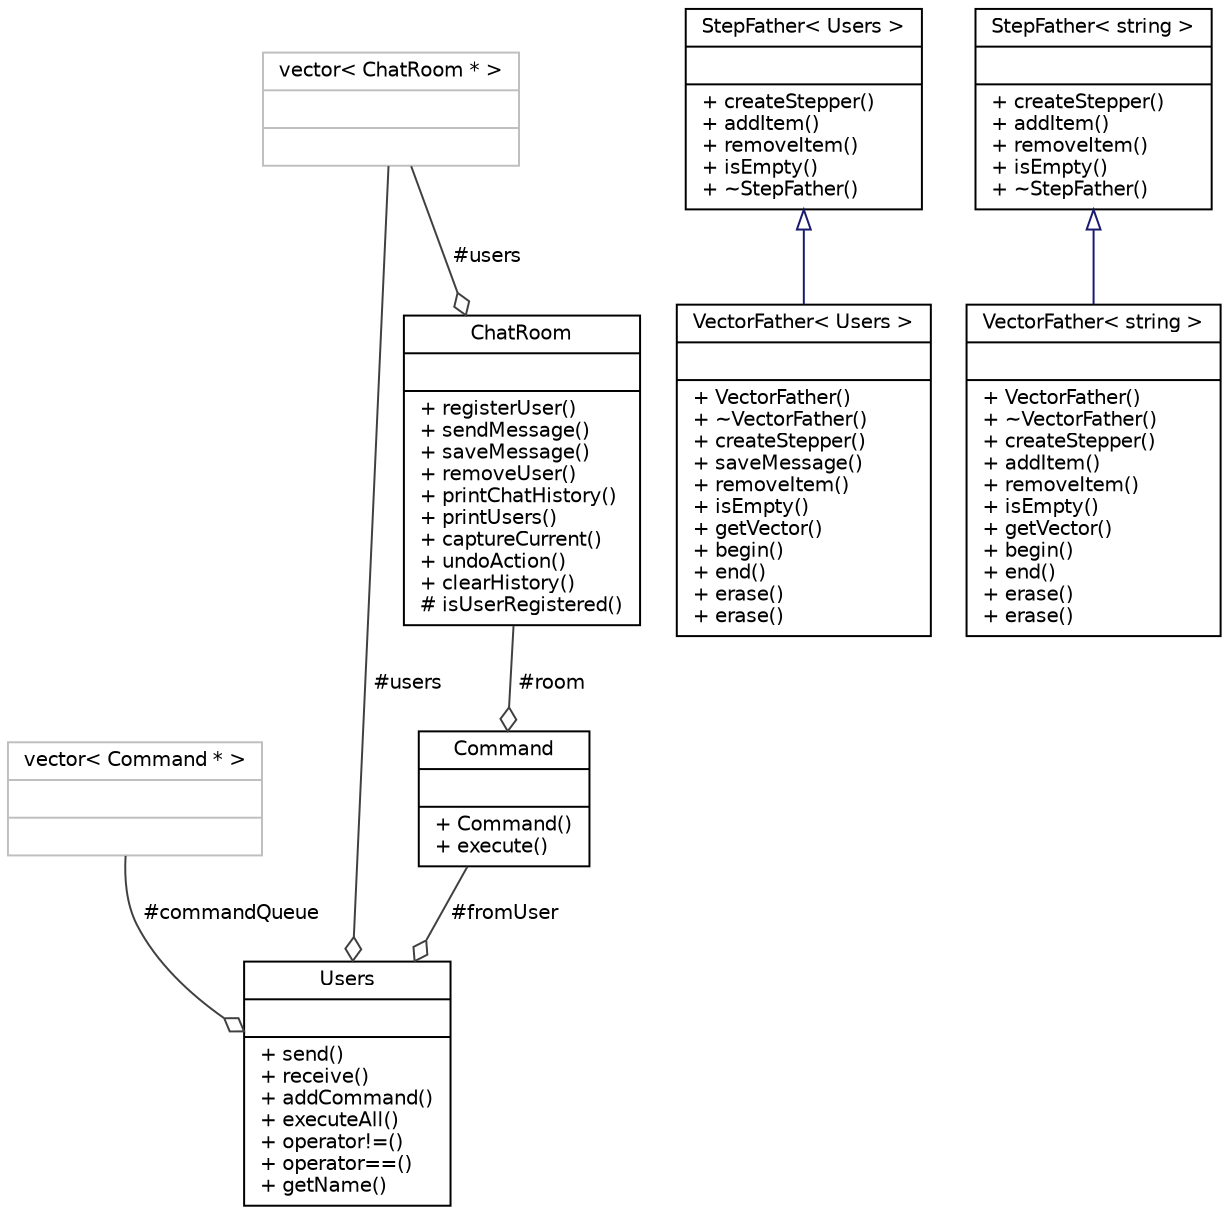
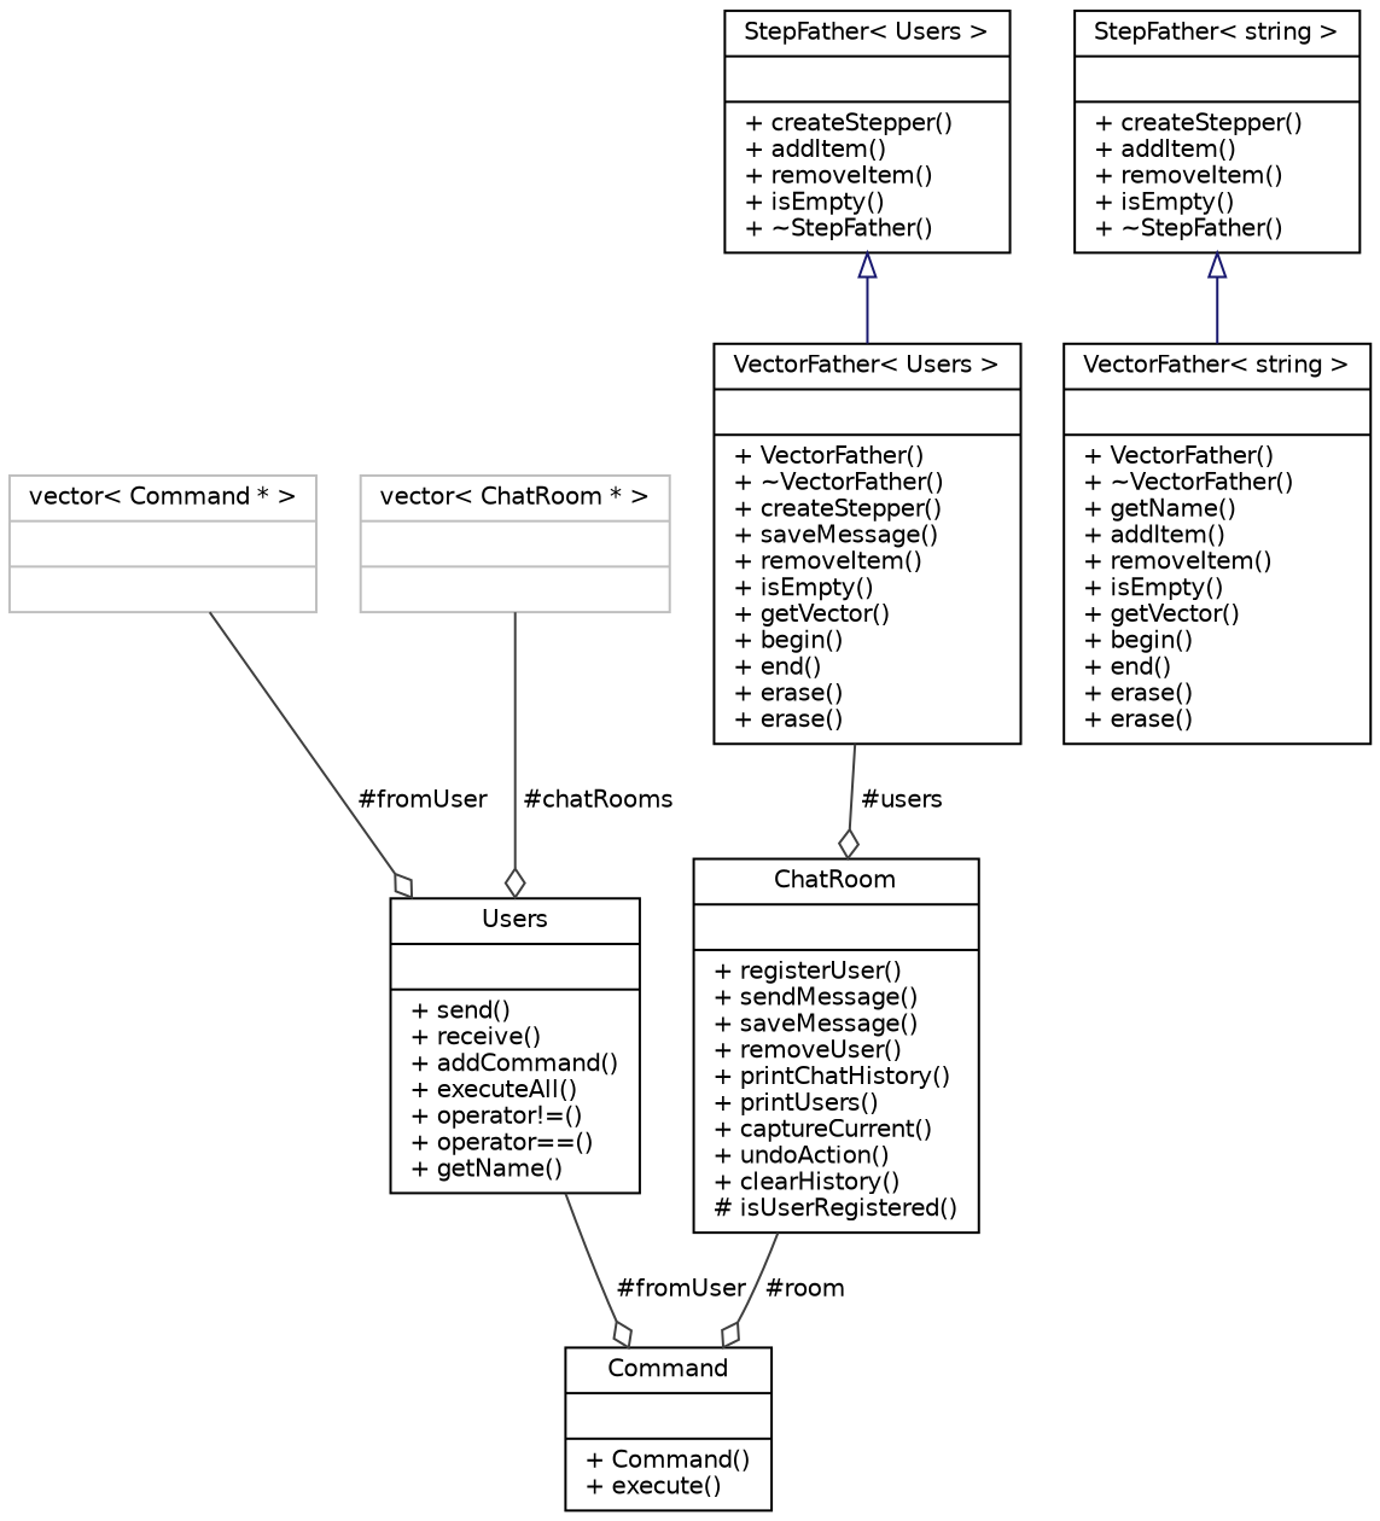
  digraph {
    node [color=black fillcolor=white fontname=Helvetica fontsize=10 shape=record style=filled]
    edge [arrowhead=odiamond color=grey25 fontname=Helvetica fontsize=10 labelfontname=Helvetica labelfontsize=10 style=solid]
    n1 [height=0.2 label="{Command\n||+ Command()\l+ execute()\l}" width=0.4]
    n2 [height=0.2 label="{Users\n||+ send()\l+ receive()\l+ addCommand()\l+ executeAll()\l+ operator!=()\l+ operator==()\l+ getName()\l}" width=0.4]
    n3 [color=grey75 height=0.2 label="{vector\< Command * \>\n||}" width=0.4]
    n4 [color=grey75 height=0.2 label="{vector\< ChatRoom * \>\n||}" width=0.4]
    n5 [height=0.2 label="{ChatRoom\n||+ registerUser()\l+ sendMessage()\l+ saveMessage()\l+ removeUser()\l+ printChatHistory()\l+ printUsers()\l+ captureCurrent()\l+ undoAction()\l+ clearHistory()\l# isUserRegistered()\l}" width=0.4]
    n6 [height=0.2 label="{VectorFather\< Users \>\n||+ VectorFather()\l+ ~VectorFather()\l+ createStepper()\l+ saveMessage()\l+ removeItem()\l+ isEmpty()\l+ getVector()\l+ begin()\l+ end()\l+ erase()\l+ erase()\l}" width=0.4]
    n7 [height=0.2 label="{StepFather\< Users \>\n||+ createStepper()\l+ addItem()\l+ removeItem()\l+ isEmpty()\l+ ~StepFather()\l}" width=0.4]
-   n8 [height=0.2 label="{VectorFather\< string \>\n||+ VectorFather()\l+ ~VectorFather()\l+ createStepper()\l+ addItem()\l+ removeItem()\l+ isEmpty()\l+ getVector()\l+ begin()\l+ end()\l+ erase()\l+ erase()\l}" width=0.4]
+   n8 [height=0.2 label="{VectorFather\< string \>\n||+ VectorFather()\l+ ~VectorFather()\l+ getName()\l+ addItem()\l+ removeItem()\l+ isEmpty()\l+ getVector()\l+ begin()\l+ end()\l+ erase()\l+ erase()\l}" width=0.4]
    n9 [height=0.2 label="{StepFather\< string \>\n||+ createStepper()\l+ addItem()\l+ removeItem()\l+ isEmpty()\l+ ~StepFather()\l}" width=0.4]
-   n1 -> n2 [label=" #fromUser"]
-   n3 -> n2 [label=" #commandQueue"]
-   n4 -> n2 [label=" #users"]
+   n2 -> n1 [label=" #fromUser"]
+   n3 -> n2 [label=" #fromUser"]
+   n4 -> n2 [label=" #chatRooms"]
    n5 -> n1 [label=" #room"]
-   n4 -> n5 [label=" #users"]
+   n6 -> n5 [label=" #users"]
    n7 -> n6 [arrowtail=onormal color=midnightblue dir=back arrowhead=""]
    n9 -> n8 [arrowtail=onormal color=midnightblue dir=back arrowhead=""]
  }
